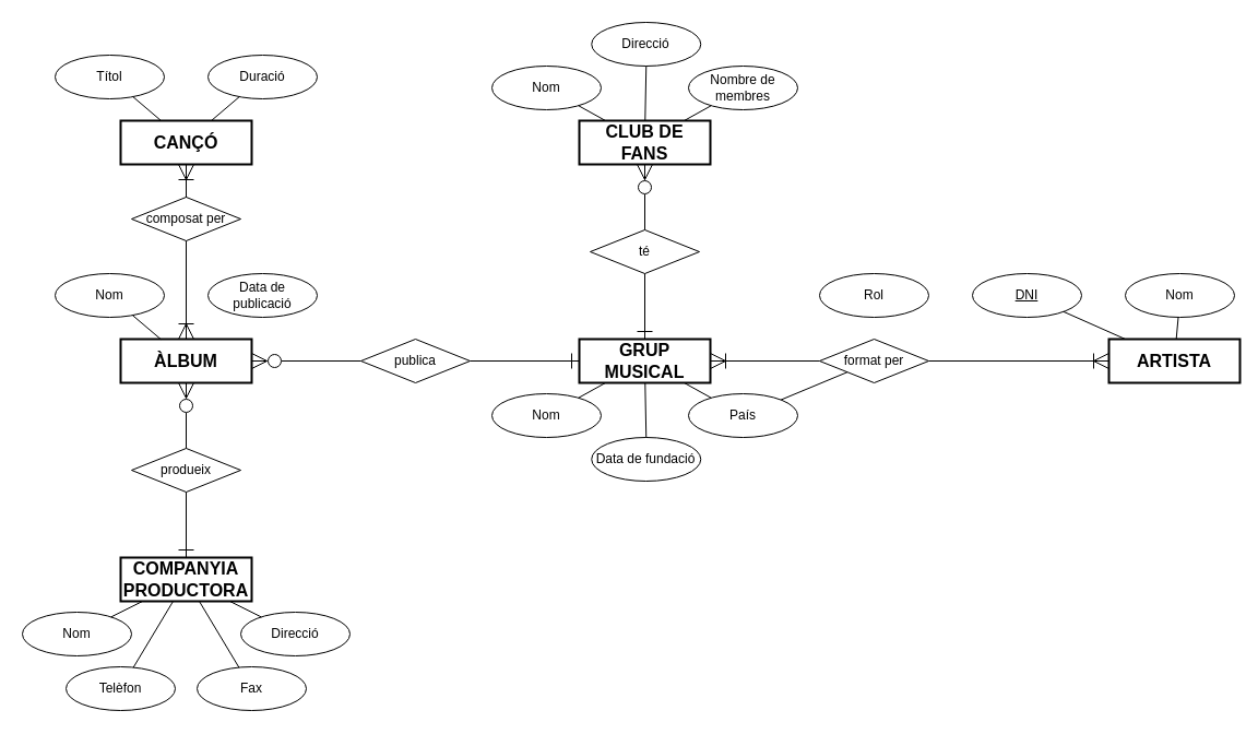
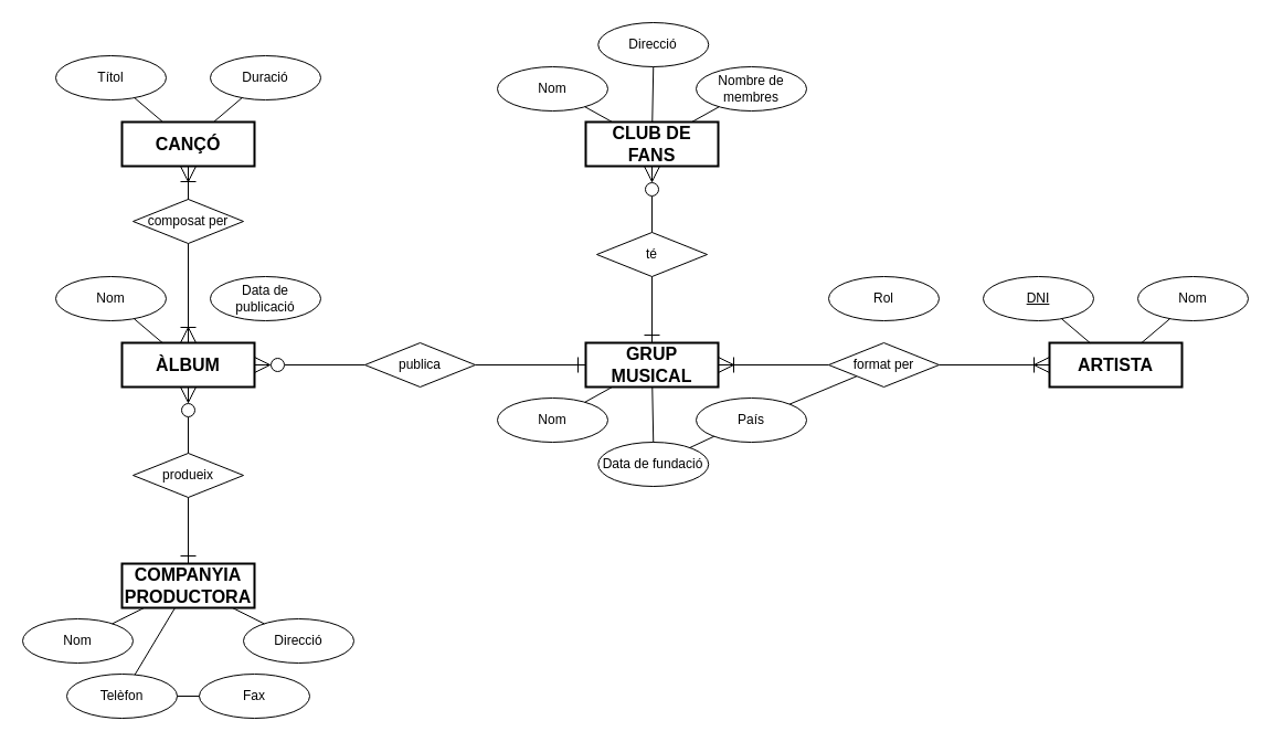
  <mxCell id="0" />
  <mxCell id="1" parent="0" />
  <mxCell id="2" value="GRUP MUSICAL" style="whiteSpace=wrap;html=1;align=center;strokeWidth=2;fontSize=16;fontStyle=1" parent="1" vertex="1"><mxGeometry x="530" y="310" width="120" height="40" as="geometry" /></mxCell>
  <mxCell id="3" value="Data de fundació" style="ellipse;whiteSpace=wrap;html=1;align=center;" parent="1" vertex="1"><mxGeometry x="541.25" y="400" width="100" height="40" as="geometry" /></mxCell>
  <mxCell id="4" value="Nom" style="ellipse;whiteSpace=wrap;html=1;align=center;" parent="1" vertex="1"><mxGeometry x="450" y="360" width="100" height="40" as="geometry" /></mxCell>
  <mxCell id="5" value="País" style="ellipse;whiteSpace=wrap;html=1;align=center;" parent="1" vertex="1"><mxGeometry x="630" y="360" width="100" height="40" as="geometry" /></mxCell>
  <mxCell id="6" style="rounded=0;orthogonalLoop=1;jettySize=auto;html=1;endArrow=none;endFill=0;" parent="1" source="3" target="2" edge="1"><mxGeometry relative="1" as="geometry"><mxPoint x="506" y="413" as="sourcePoint" /><mxPoint x="570" y="370" as="targetPoint" /></mxGeometry></mxCell>
  <mxCell id="7" style="rounded=0;orthogonalLoop=1;jettySize=auto;html=1;endArrow=none;endFill=0;" parent="1" source="4" target="2" edge="1"><mxGeometry relative="1" as="geometry"><mxPoint x="516" y="423" as="sourcePoint" /><mxPoint x="580" y="380" as="targetPoint" /></mxGeometry></mxCell>
- <mxCell id="8" style="rounded=0;orthogonalLoop=1;jettySize=auto;html=1;endArrow=none;endFill=0;" parent="1" source="5" target="2" edge="1"><mxGeometry relative="1" as="geometry"><mxPoint x="546" y="453" as="sourcePoint" /><mxPoint x="610" y="410" as="targetPoint" /></mxGeometry></mxCell>
- <mxCell id="9" value="ARTISTA" style="whiteSpace=wrap;html=1;align=center;strokeWidth=2;fontSize=16;fontStyle=1" parent="1" vertex="1"><mxGeometry x="1015" y="310" width="120" height="40" as="geometry" /></mxCell>
+ <mxCell id="8" style="rounded=0;orthogonalLoop=1;jettySize=auto;html=1;endArrow=none;endFill=0;" parent="1" source="5" target="3" edge="1"><mxGeometry relative="1" as="geometry"><mxPoint x="546" y="453" as="sourcePoint" /><mxPoint x="610" y="410" as="targetPoint" /></mxGeometry></mxCell>
+ <mxCell id="9" value="ARTISTA" style="whiteSpace=wrap;html=1;align=center;strokeWidth=2;fontSize=16;fontStyle=1" parent="1" vertex="1"><mxGeometry x="950" y="310" width="120" height="40" as="geometry" /></mxCell>
  <mxCell id="10" value="DNI" style="ellipse;whiteSpace=wrap;html=1;align=center;fontStyle=4" parent="1" vertex="1"><mxGeometry x="890" y="250" width="100" height="40" as="geometry" /></mxCell>
  <mxCell id="11" style="rounded=0;orthogonalLoop=1;jettySize=auto;html=1;endArrow=none;endFill=0;" parent="1" source="10" target="9" edge="1"><mxGeometry relative="1" as="geometry"><mxPoint x="440" y="400" as="sourcePoint" /><mxPoint x="440" y="360" as="targetPoint" /></mxGeometry></mxCell>
  <mxCell id="12" value="Nom" style="ellipse;whiteSpace=wrap;html=1;align=center;" vertex="1" parent="1"><mxGeometry x="1030" y="250" width="100" height="40" as="geometry" /></mxCell>
  <mxCell id="13" style="rounded=0;orthogonalLoop=1;jettySize=auto;html=1;endArrow=none;endFill=0;" edge="1" parent="1" source="12" target="9"><mxGeometry relative="1" as="geometry"><mxPoint x="991" y="382" as="sourcePoint" /><mxPoint x="1017" y="360" as="targetPoint" /></mxGeometry></mxCell>
  <mxCell id="14" value="format per" style="shape=rhombus;perimeter=rhombusPerimeter;whiteSpace=wrap;html=1;align=center;" vertex="1" parent="1"><mxGeometry x="750" y="310" width="100" height="40" as="geometry" /></mxCell>
  <mxCell id="15" style="rounded=0;orthogonalLoop=1;jettySize=auto;html=1;endArrow=ERoneToMany;endFill=0;edgeStyle=orthogonalEdgeStyle;endSize=12;" edge="1" parent="1" source="14" target="2"><mxGeometry relative="1" as="geometry"><mxPoint x="1100" y="260" as="sourcePoint" /><mxPoint x="1080" y="320" as="targetPoint" /></mxGeometry></mxCell>
  <mxCell id="16" style="rounded=0;orthogonalLoop=1;jettySize=auto;html=1;endArrow=ERoneToMany;endFill=0;edgeStyle=orthogonalEdgeStyle;endSize=12;" edge="1" parent="1" source="14" target="9"><mxGeometry relative="1" as="geometry"><mxPoint x="1110" y="270" as="sourcePoint" /><mxPoint x="1090" y="330" as="targetPoint" /></mxGeometry></mxCell>
  <mxCell id="17" value="Rol" style="ellipse;whiteSpace=wrap;html=1;align=center;fontStyle=0" vertex="1" parent="1"><mxGeometry x="750" y="250" width="100" height="40" as="geometry" /></mxCell>
  <mxCell id="18" style="rounded=0;orthogonalLoop=1;jettySize=auto;html=1;endArrow=none;endFill=0;" edge="1" parent="1" source="14" target="5"><mxGeometry relative="1" as="geometry"><mxPoint x="601" y="410" as="sourcePoint" /><mxPoint x="600" y="360" as="targetPoint" /></mxGeometry></mxCell>
  <mxCell id="19" value="CLUB DE FANS" style="whiteSpace=wrap;html=1;align=center;strokeWidth=2;fontSize=16;fontStyle=1" vertex="1" parent="1"><mxGeometry x="530" y="110" width="120" height="40" as="geometry" /></mxCell>
  <mxCell id="20" value="té" style="shape=rhombus;perimeter=rhombusPerimeter;whiteSpace=wrap;html=1;align=center;" vertex="1" parent="1"><mxGeometry x="540" y="210" width="100" height="40" as="geometry" /></mxCell>
  <mxCell id="21" style="rounded=0;orthogonalLoop=1;jettySize=auto;html=1;endArrow=ERone;endFill=0;edgeStyle=orthogonalEdgeStyle;endSize=12;" edge="1" parent="1" source="20" target="2"><mxGeometry relative="1" as="geometry"><mxPoint x="780" y="340" as="sourcePoint" /><mxPoint x="660" y="340" as="targetPoint" /></mxGeometry></mxCell>
  <mxCell id="22" style="rounded=0;orthogonalLoop=1;jettySize=auto;html=1;endArrow=ERzeroToMany;endFill=0;edgeStyle=orthogonalEdgeStyle;endSize=12;" edge="1" parent="1" source="20" target="19"><mxGeometry relative="1" as="geometry"><mxPoint x="601" y="280" as="sourcePoint" /><mxPoint x="600" y="320" as="targetPoint" /></mxGeometry></mxCell>
  <mxCell id="23" value="Direcció" style="ellipse;whiteSpace=wrap;html=1;align=center;" vertex="1" parent="1"><mxGeometry x="541.25" y="20" width="100" height="40" as="geometry" /></mxCell>
  <mxCell id="24" value="Nom" style="ellipse;whiteSpace=wrap;html=1;align=center;" vertex="1" parent="1"><mxGeometry x="450" y="60" width="100" height="40" as="geometry" /></mxCell>
  <mxCell id="25" value="Nombre de membres" style="ellipse;whiteSpace=wrap;html=1;align=center;" vertex="1" parent="1"><mxGeometry x="630" y="60" width="100" height="40" as="geometry" /></mxCell>
  <mxCell id="26" style="rounded=0;orthogonalLoop=1;jettySize=auto;html=1;endArrow=none;endFill=0;" edge="1" parent="1" source="23" target="19"><mxGeometry relative="1" as="geometry"><mxPoint x="506" y="33" as="sourcePoint" /><mxPoint x="590" y="-30" as="targetPoint" /></mxGeometry></mxCell>
  <mxCell id="27" style="rounded=0;orthogonalLoop=1;jettySize=auto;html=1;endArrow=none;endFill=0;" edge="1" parent="1" source="24" target="19"><mxGeometry relative="1" as="geometry"><mxPoint x="516" y="43" as="sourcePoint" /><mxPoint x="554" y="-30" as="targetPoint" /></mxGeometry></mxCell>
  <mxCell id="28" style="rounded=0;orthogonalLoop=1;jettySize=auto;html=1;endArrow=none;endFill=0;" edge="1" parent="1" source="25" target="19"><mxGeometry relative="1" as="geometry"><mxPoint x="546" y="73" as="sourcePoint" /><mxPoint x="626" y="-30" as="targetPoint" /></mxGeometry></mxCell>
  <mxCell id="29" value="ÀLBUM" style="whiteSpace=wrap;html=1;align=center;strokeWidth=2;fontSize=16;fontStyle=1" vertex="1" parent="1"><mxGeometry x="110" y="310" width="120" height="40" as="geometry" /></mxCell>
  <mxCell id="30" value="publica" style="shape=rhombus;perimeter=rhombusPerimeter;whiteSpace=wrap;html=1;align=center;" vertex="1" parent="1"><mxGeometry x="330" y="310" width="100" height="40" as="geometry" /></mxCell>
  <mxCell id="31" style="rounded=0;orthogonalLoop=1;jettySize=auto;html=1;endArrow=ERzeroToMany;endFill=0;edgeStyle=orthogonalEdgeStyle;endSize=12;" edge="1" parent="1" source="30" target="29"><mxGeometry relative="1" as="geometry"><mxPoint x="760" y="340" as="sourcePoint" /><mxPoint x="660" y="340" as="targetPoint" /></mxGeometry></mxCell>
  <mxCell id="32" style="rounded=0;orthogonalLoop=1;jettySize=auto;html=1;endArrow=ERone;endFill=0;edgeStyle=orthogonalEdgeStyle;endSize=12;" edge="1" parent="1" source="30" target="2"><mxGeometry relative="1" as="geometry"><mxPoint x="340" y="340" as="sourcePoint" /><mxPoint x="240" y="340" as="targetPoint" /></mxGeometry></mxCell>
  <mxCell id="33" value="Data de publicació" style="ellipse;whiteSpace=wrap;html=1;align=center;" vertex="1" parent="1"><mxGeometry x="190" y="250" width="100" height="40" as="geometry" /></mxCell>
  <mxCell id="34" value="Nom" style="ellipse;whiteSpace=wrap;html=1;align=center;" vertex="1" parent="1"><mxGeometry x="50" y="250" width="100" height="40" as="geometry" /></mxCell>
  <mxCell id="35" style="rounded=0;orthogonalLoop=1;jettySize=auto;html=1;endArrow=none;endFill=0;" edge="1" parent="1" source="34" target="29"><mxGeometry relative="1" as="geometry"><mxPoint x="116" y="233" as="sourcePoint" /><mxPoint x="154" y="300" as="targetPoint" /></mxGeometry></mxCell>
  <mxCell id="36" value="CANÇÓ" style="whiteSpace=wrap;html=1;align=center;strokeWidth=2;fontSize=16;fontStyle=1" vertex="1" parent="1"><mxGeometry x="110" y="110" width="120" height="40" as="geometry" /></mxCell>
  <mxCell id="37" value="composat per" style="shape=rhombus;perimeter=rhombusPerimeter;whiteSpace=wrap;html=1;align=center;" vertex="1" parent="1"><mxGeometry x="120" y="180" width="100" height="40" as="geometry" /></mxCell>
  <mxCell id="38" style="rounded=0;orthogonalLoop=1;jettySize=auto;html=1;endArrow=ERoneToMany;endFill=0;edgeStyle=orthogonalEdgeStyle;endSize=12;" edge="1" parent="1" source="37" target="29"><mxGeometry relative="1" as="geometry"><mxPoint x="600" y="260" as="sourcePoint" /><mxPoint x="600" y="320" as="targetPoint" /></mxGeometry></mxCell>
  <mxCell id="39" style="rounded=0;orthogonalLoop=1;jettySize=auto;html=1;endArrow=ERoneToMany;endFill=0;edgeStyle=orthogonalEdgeStyle;endSize=12;" edge="1" parent="1" source="37" target="36"><mxGeometry relative="1" as="geometry"><mxPoint x="340" y="340" as="sourcePoint" /><mxPoint x="240" y="340" as="targetPoint" /></mxGeometry></mxCell>
  <mxCell id="40" value="Duració" style="ellipse;whiteSpace=wrap;html=1;align=center;" vertex="1" parent="1"><mxGeometry x="190" y="50" width="100" height="40" as="geometry" /></mxCell>
  <mxCell id="41" value="Títol" style="ellipse;whiteSpace=wrap;html=1;align=center;" vertex="1" parent="1"><mxGeometry x="50" y="50" width="100" height="40" as="geometry" /></mxCell>
  <mxCell id="42" style="rounded=0;orthogonalLoop=1;jettySize=auto;html=1;endArrow=none;endFill=0;" edge="1" parent="1" source="40"><mxGeometry relative="1" as="geometry"><mxPoint x="106" y="23" as="sourcePoint" /><mxPoint x="193" y="110" as="targetPoint" /></mxGeometry></mxCell>
  <mxCell id="43" style="rounded=0;orthogonalLoop=1;jettySize=auto;html=1;endArrow=none;endFill=0;" edge="1" parent="1" source="41"><mxGeometry relative="1" as="geometry"><mxPoint x="116" y="33" as="sourcePoint" /><mxPoint x="147" y="110" as="targetPoint" /></mxGeometry></mxCell>
  <mxCell id="44" value="COMPANYIA PRODUCTORA" style="whiteSpace=wrap;html=1;align=center;strokeWidth=2;fontSize=16;fontStyle=1" vertex="1" parent="1"><mxGeometry x="110" y="510" width="120" height="40" as="geometry" /></mxCell>
  <mxCell id="45" value="produeix" style="shape=rhombus;perimeter=rhombusPerimeter;whiteSpace=wrap;html=1;align=center;" vertex="1" parent="1"><mxGeometry x="120" y="410" width="100" height="40" as="geometry" /></mxCell>
  <mxCell id="46" style="rounded=0;orthogonalLoop=1;jettySize=auto;html=1;endArrow=ERzeroToMany;endFill=0;edgeStyle=orthogonalEdgeStyle;endSize=12;" edge="1" parent="1" source="45" target="29"><mxGeometry relative="1" as="geometry"><mxPoint x="180" y="220" as="sourcePoint" /><mxPoint x="260" y="460" as="targetPoint" /></mxGeometry></mxCell>
  <mxCell id="47" style="rounded=0;orthogonalLoop=1;jettySize=auto;html=1;endArrow=ERone;endFill=0;edgeStyle=orthogonalEdgeStyle;endSize=12;" edge="1" parent="1" source="45" target="44"><mxGeometry relative="1" as="geometry"><mxPoint x="440" y="340" as="sourcePoint" /><mxPoint x="540" y="340" as="targetPoint" /></mxGeometry></mxCell>
  <mxCell id="48" value="Direcció" style="ellipse;whiteSpace=wrap;html=1;align=center;" vertex="1" parent="1"><mxGeometry x="220" y="560" width="100" height="40" as="geometry" /></mxCell>
  <mxCell id="49" value="Nom" style="ellipse;whiteSpace=wrap;html=1;align=center;" vertex="1" parent="1"><mxGeometry x="20" y="560" width="100" height="40" as="geometry" /></mxCell>
  <mxCell id="50" value="Telèfon" style="ellipse;whiteSpace=wrap;html=1;align=center;" vertex="1" parent="1"><mxGeometry x="60" y="610" width="100" height="40" as="geometry" /></mxCell>
  <mxCell id="51" style="rounded=0;orthogonalLoop=1;jettySize=auto;html=1;endArrow=none;endFill=0;" edge="1" parent="1" source="48" target="44"><mxGeometry relative="1" as="geometry"><mxPoint x="396" y="523" as="sourcePoint" /><mxPoint x="480" y="600" as="targetPoint" /></mxGeometry></mxCell>
  <mxCell id="52" style="rounded=0;orthogonalLoop=1;jettySize=auto;html=1;endArrow=none;endFill=0;" edge="1" parent="1" source="49" target="44"><mxGeometry relative="1" as="geometry"><mxPoint x="406" y="533" as="sourcePoint" /><mxPoint x="444" y="600" as="targetPoint" /></mxGeometry></mxCell>
  <mxCell id="53" style="rounded=0;orthogonalLoop=1;jettySize=auto;html=1;endArrow=none;endFill=0;" edge="1" parent="1" source="50" target="44"><mxGeometry relative="1" as="geometry"><mxPoint x="436" y="563" as="sourcePoint" /><mxPoint x="516" y="600" as="targetPoint" /></mxGeometry></mxCell>
  <mxCell id="54" value="Fax" style="ellipse;whiteSpace=wrap;html=1;align=center;" vertex="1" parent="1"><mxGeometry x="180" y="610" width="100" height="40" as="geometry" /></mxCell>
- <mxCell id="55" style="rounded=0;orthogonalLoop=1;jettySize=auto;html=1;endArrow=none;endFill=0;" edge="1" parent="1" source="54" target="44"><mxGeometry relative="1" as="geometry"><mxPoint x="132" y="621" as="sourcePoint" /><mxPoint x="168" y="560" as="targetPoint" /></mxGeometry></mxCell>
+ <mxCell id="55" style="rounded=0;orthogonalLoop=1;jettySize=auto;html=1;endArrow=none;endFill=0;" edge="1" parent="1" source="54" target="50"><mxGeometry relative="1" as="geometry"><mxPoint x="132" y="621" as="sourcePoint" /><mxPoint x="168" y="560" as="targetPoint" /></mxGeometry></mxCell>
